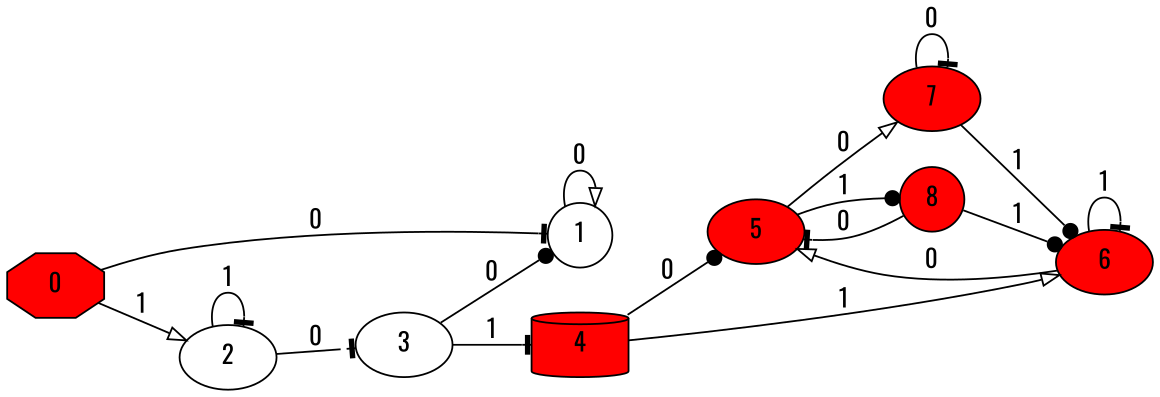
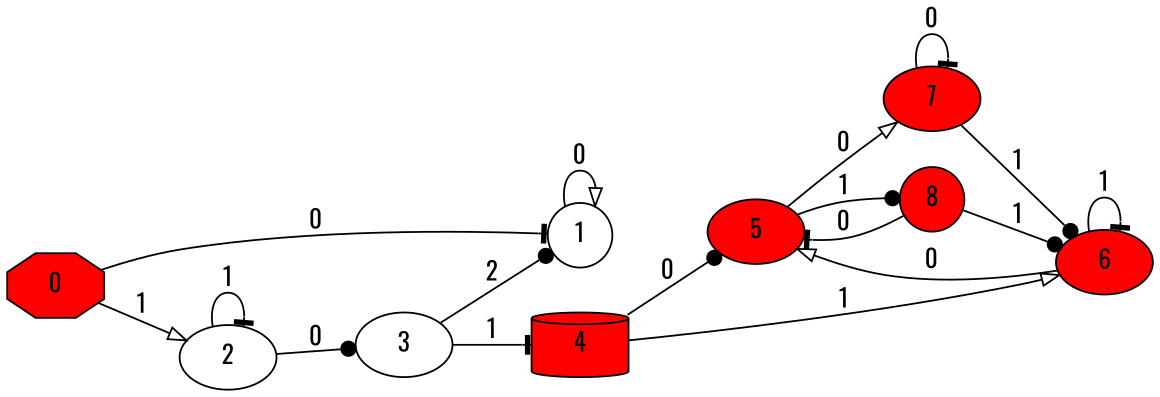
  digraph {
    fontname=Oswald
    rankdir=LR
    node [fillcolor=red fontname=Oswald shape=ellipse style=filled]
    edge [arrowhead=tee fontname=Oswald]
    0 [shape=octagon]
    1 [shape=circle fillcolor="" style=""]
    2 [fillcolor="" style=""]
    3 [fillcolor="" style=""]
    4 [shape=cylinder]
    5
    6
    7
    8 [shape=circle]
    0 -> 1 [label=0]
    0 -> 2 [arrowhead=onormal label=1]
    1 -> 1 [arrowhead=onormal label=0]
    2 -> 2 [label=1]
-   2 -> 3 [label=0]
-   3 -> 1 [arrowhead=dot label=0]
+   2 -> 3 [arrowhead=dot label=0]
+   3 -> 1 [arrowhead=dot label=2]
    3 -> 4 [label=1]
    4 -> 5 [arrowhead=dot label=0]
    4 -> 6 [arrowhead=onormal label=1]
    5 -> 7 [arrowhead=onormal label=0]
    5 -> 8 [arrowhead=dot label=1]
    6 -> 5 [arrowhead=onormal label=0]
    6 -> 6 [label=1]
    7 -> 6 [arrowhead=dot label=1]
    7 -> 7 [label=0]
    8 -> 5 [label=0]
    8 -> 6 [arrowhead=dot label=1]
  }
